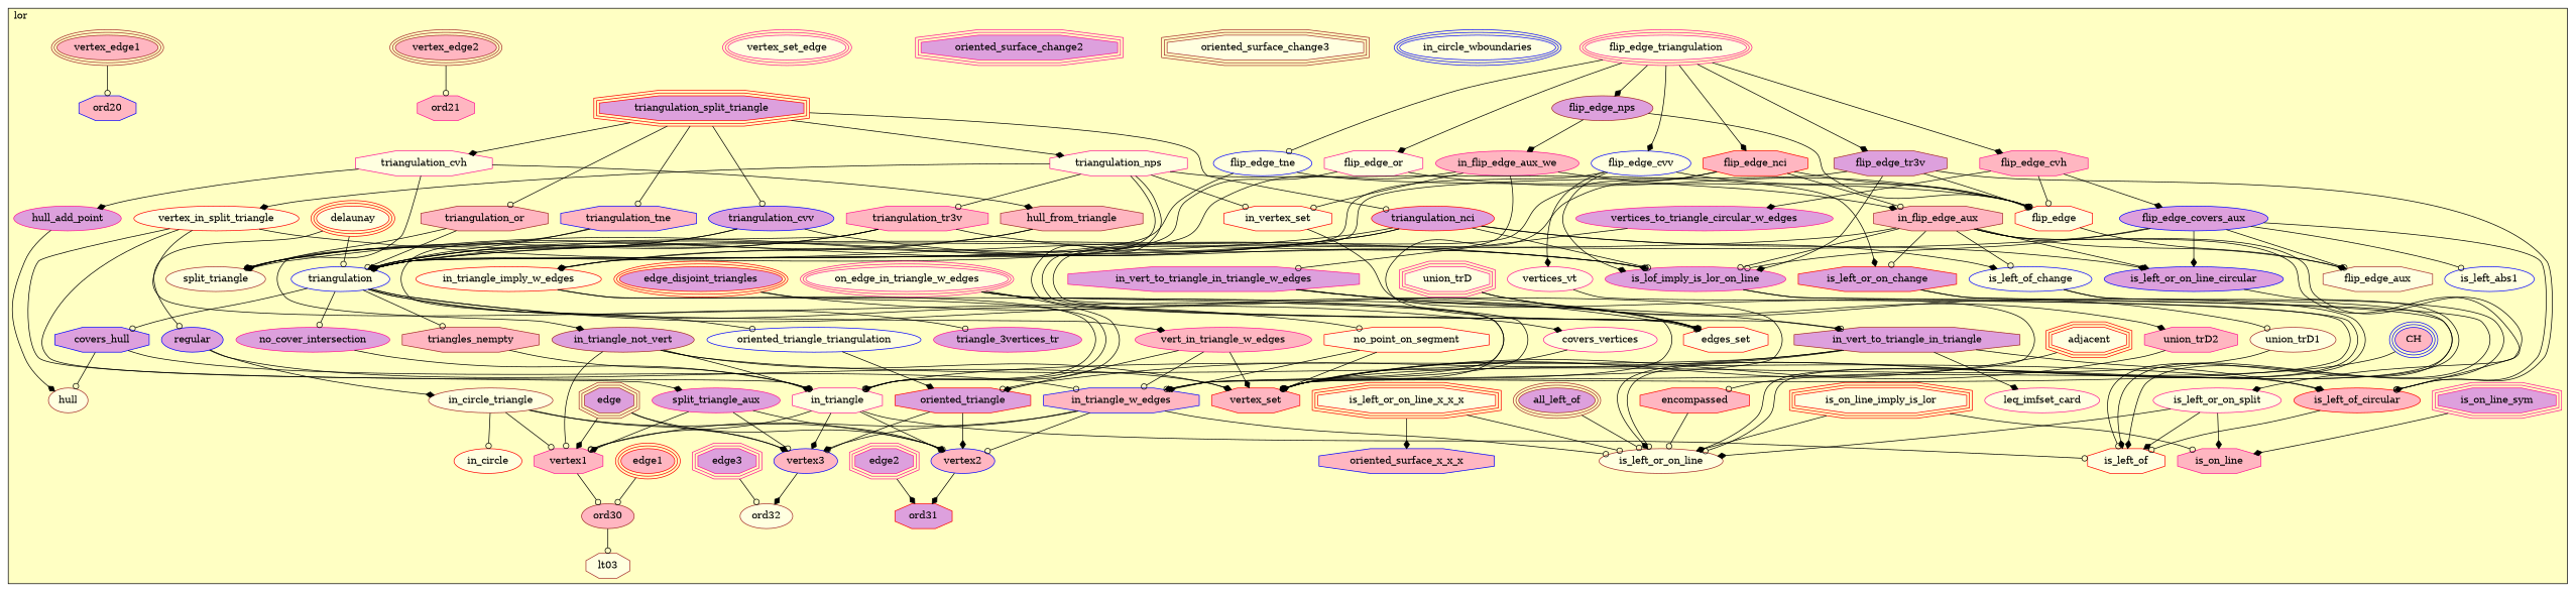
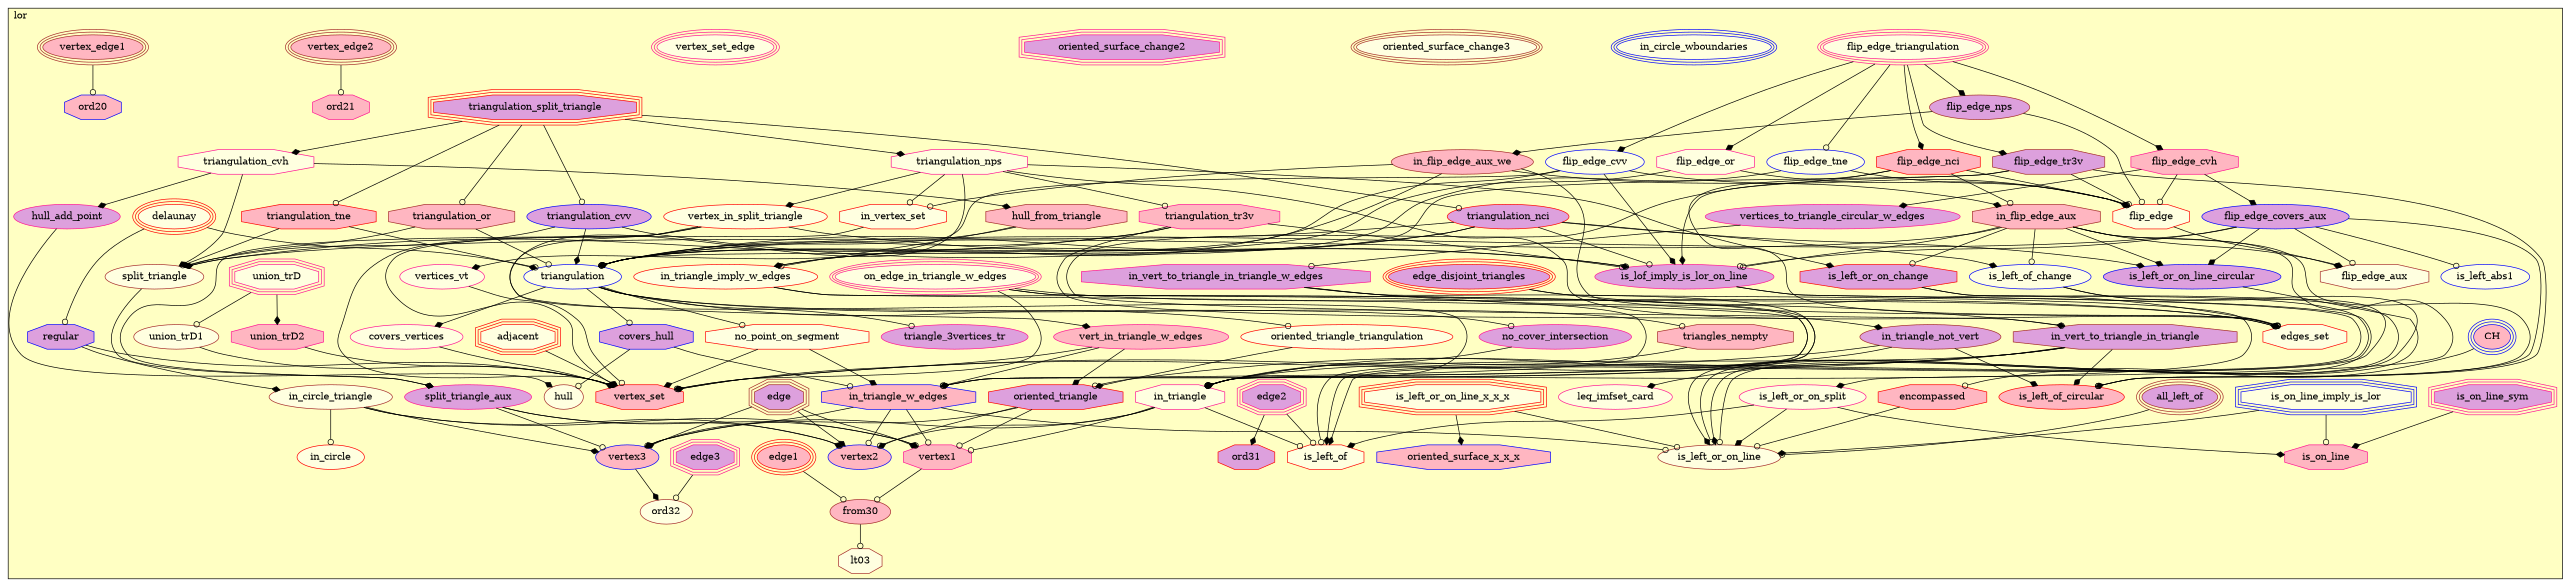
  digraph {
    node [color=deeppink fillcolor=lightyellow shape=ellipse style=filled]
    edge [arrowhead=diamond]
    n1 [label=flip_edge_triangulation peripheries=3]
    n2 [label=flip_edge_or shape=octagon]
    n3 [color=blue label=flip_edge_tne]
    n4 [color=brown fillcolor=plum label=flip_edge_nps]
    n5 [color=red fillcolor=lightpink label=flip_edge_nci shape=octagon]
    n6 [color=blue label=flip_edge_cvv]
    n7 [fillcolor=lightpink label=flip_edge_cvh shape=octagon]
    n8 [color=brown fillcolor=plum label=flip_edge_tr3v shape=octagon]
-   n9 [fillcolor=lightpink label=in_flip_edge_aux_we]
+   n9 [color=brown fillcolor=lightpink label=in_flip_edge_aux_we]
    n10 [color=brown fillcolor=lightpink label=in_flip_edge_aux shape=octagon]
    n11 [label=vertices_vt]
    n12 [color=blue fillcolor=plum label=flip_edge_covers_aux]
-   n13 [color=red label=is_on_line_imply_is_lor peripheries=3 shape=octagon]
+   n13 [color=blue label=is_on_line_imply_is_lor peripheries=3 shape=octagon]
    n14 [color=blue label=is_left_abs1]
    n15 [color=red label=flip_edge shape=octagon]
    n16 [color=brown label=flip_edge_aux shape=octagon]
    n17 [fillcolor=plum label=vertices_to_triangle_circular_w_edges]
    n18 [fillcolor=plum label=in_vert_to_triangle_in_triangle_w_edges shape=octagon]
    n19 [color=brown fillcolor=plum label=in_vert_to_triangle_in_triangle shape=octagon]
    n20 [color=red fillcolor=plum label=triangulation_split_triangle peripheries=3 shape=octagon]
    n21 [color=brown fillcolor=lightpink label=triangulation_or shape=octagon]
-   n22 [color=blue fillcolor=lightpink label=triangulation_tne shape=octagon]
+   n22 [color=red fillcolor=lightpink label=triangulation_tne shape=octagon]
    n23 [color=blue fillcolor=plum label=triangulation_cvv]
    n24 [label=triangulation_cvh shape=octagon]
    n25 [label=triangulation_nps shape=octagon]
    n26 [color=red fillcolor=plum label=triangulation_nci]
    n27 [fillcolor=lightpink label=triangulation_tr3v shape=octagon]
    n28 [color=red label=in_vertex_set shape=octagon]
    n29 [color=brown fillcolor=lightpink label=hull_from_triangle shape=octagon]
    n30 [fillcolor=plum label=hull_add_point]
    n31 [color=red label=vertex_in_split_triangle]
    n32 [color=brown label=split_triangle]
    n33 [fillcolor=plum label=split_triangle_aux]
    n34 [color=red label=delaunay peripheries=3]
    n35 [color=blue label=triangulation]
-   n36 [color=blue label=oriented_triangle_triangulation]
+   n36 [color=red label=oriented_triangle_triangulation]
    n37 [color=red fillcolor=plum label=edge_disjoint_triangles peripheries=3]
    n38 [fillcolor=plum label=triangle_3vertices_tr]
    n39 [color=red label=no_point_on_segment shape=octagon]
-   n40 [color=blue fillcolor=plum label=regular]
+   n40 [color=blue fillcolor=plum label=regular shape=octagon]
    n41 [fillcolor=plum label=no_cover_intersection]
    n42 [color=brown fillcolor=lightpink label=triangles_nempty shape=octagon]
    n43 [label=covers_vertices]
    n44 [color=blue fillcolor=plum label=covers_hull shape=octagon]
    n45 [label=union_trD peripheries=3 shape=octagon]
    n46 [fillcolor=lightpink label=union_trD2 shape=octagon]
    n47 [color=brown label=union_trD1]
    n48 [color=blue fillcolor=lightpink label=CH peripheries=3]
    n49 [color=brown fillcolor=plum label=all_left_of peripheries=3]
    n50 [color=red fillcolor=lightpink label=encompassed shape=octagon]
    n51 [color=brown label=hull]
    n52 [label=on_edge_in_triangle_w_edges peripheries=3]
    n53 [color=brown label=in_circle_triangle]
    n54 [color=blue label=in_circle_wboundaries peripheries=3]
    n55 [color=red label=in_circle]
    n56 [color=red label=adjacent peripheries=3 shape=octagon]
    n57 [color=brown fillcolor=plum label=in_triangle_not_vert]
    n58 [fillcolor=lightpink label=vert_in_triangle_w_edges]
    n59 [color=red label=in_triangle_imply_w_edges]
    n60 [color=blue fillcolor=lightpink label=in_triangle_w_edges shape=octagon]
    n61 [label=in_triangle shape=octagon]
    n62 [fillcolor=plum label=is_lof_imply_is_lor_on_line]
    n63 [color=blue label=is_left_of_change]
    n64 [color=red fillcolor=plum label=is_left_or_on_change shape=octagon]
-   n65 [color=brown label=oriented_surface_change3 peripheries=3 shape=octagon]
+   n65 [color=brown label=oriented_surface_change3 peripheries=3]
    n66 [fillcolor=plum label=oriented_surface_change2 peripheries=3 shape=octagon]
    n67 [label=is_left_or_on_split]
    n68 [fillcolor=plum label=is_on_line_sym peripheries=3 shape=octagon]
    n69 [fillcolor=lightpink label=is_on_line shape=octagon]
    n70 [color=blue fillcolor=plum label=is_left_or_on_line_circular]
    n71 [color=red fillcolor=lightpink label=is_left_of_circular]
    n72 [color=red fillcolor=plum label=oriented_triangle shape=octagon]
    n73 [color=red label=is_left_or_on_line_x_x_x peripheries=3 shape=octagon]
    n74 [color=blue fillcolor=lightpink label=oriented_surface_x_x_x shape=octagon]
    n75 [color=brown label=is_left_or_on_line]
    n76 [color=red label=is_left_of shape=octagon]
    n77 [label=vertex_set_edge peripheries=3]
    n78 [color=red label=edges_set shape=octagon]
    n79 [color=red fillcolor=lightpink label=vertex_set shape=octagon]
    n80 [fillcolor=plum label=edge3 peripheries=3 shape=octagon]
    n81 [fillcolor=plum label=edge2 peripheries=3 shape=octagon]
    n82 [color=red fillcolor=lightpink label=edge1 peripheries=3]
    n83 [color=brown fillcolor=plum label="edge" peripheries=3 shape=octagon]
    n84 [color=brown fillcolor=lightpink label=vertex_edge2 peripheries=3]
    n85 [color=brown fillcolor=lightpink label=vertex_edge1 peripheries=3]
    n86 [color=blue fillcolor=lightpink label=vertex3]
    n87 [color=blue fillcolor=lightpink label=vertex2]
    n88 [fillcolor=lightpink label=vertex1 shape=octagon]
    n89 [fillcolor=lightpink label=ord21 shape=octagon]
    n90 [color=blue fillcolor=lightpink label=ord20 shape=octagon]
    n91 [color=brown label=ord32]
    n92 [color=red fillcolor=plum label=ord31 shape=octagon]
-   n93 [color=brown fillcolor=lightpink label=ord30]
+   n93 [color=brown fillcolor=lightpink label=from30]
    n94 [color=brown label=lt03 shape=octagon]
    n95 [label=leq_imfset_card]
    subgraph cluster_1 {
      fillcolor="#FFFFC3"
      label=lor
      labeljust=l
      style=filled
      n1
      n2
      n3
      n4
      n5
      n6
      n7
      n8
      n9
      n10
      n11
      n12
      n13
      n14
      n15
      n16
      n17
      n18
      n19
      n20
      n21
      n22
      n23
      n24
      n25
      n26
      n27
      n28
      n29
      n30
      n31
      n32
      n33
      n34
      n35
      n36
      n37
      n38
      n39
      n40
      n41
      n42
      n43
      n44
      n45
      n46
      n47
      n48
      n49
      n50
      n51
      n52
      n53
      n54
      n55
      n56
      n57
      n58
      n59
      n60
      n61
      n62
      n63
      n64
      n65
      n66
      n67
      n68
      n69
      n70
      n71
      n72
      n73
      n74
      n75
      n76
      n77
      n78
      n79
      n80
      n81
      n82
      n83
      n84
      n85
      n86
      n87
      n88
      n89
      n90
      n91
      n92
      n93
      n94
      n95
    }
    n1 -> n2
    n1 -> n3 [arrowhead=odot]
    n1 -> n4
    n1 -> n5
    n1 -> n6
    n1 -> n7
    n1 -> n8
    n2 -> n15 [arrowhead=odot]
    n2 -> n35 [arrowhead=odot]
    n3 -> n15 [arrowhead=odot]
    n3 -> n35
    n4 -> n9
    n4 -> n15 [arrowhead=odot]
    n5 -> n10 [arrowhead=odot]
    n5 -> n15
    n5 -> n19
    n5 -> n78
    n6 -> n11
    n6 -> n15
    n6 -> n35 [arrowhead=odot]
    n6 -> n62
    n7 -> n12
    n7 -> n15 [arrowhead=odot]
    n7 -> n17
    n8 -> n15 [arrowhead=odot]
    n8 -> n35 [arrowhead=odot]
    n8 -> n62
    n8 -> n71 [arrowhead=odot]
    n9 -> n10
    n9 -> n28 [arrowhead=odot]
    n9 -> n59
    n9 -> n78 [arrowhead=odot]
    n10 -> n16
    n10 -> n35
    n10 -> n62 [arrowhead=odot]
    n10 -> n63 [arrowhead=odot]
    n10 -> n64 [arrowhead=odot]
    n10 -> n67
    n10 -> n70
    n10 -> n71
    n11 -> n79 [arrowhead=odot]
    n12 -> n14 [arrowhead=odot]
    n12 -> n16 [arrowhead=odot]
    n12 -> n35
    n12 -> n62 [arrowhead=odot]
    n12 -> n70
    n12 -> n71 [arrowhead=odot]
    n13 -> n69 [arrowhead=odot]
    n13 -> n75
    n15 -> n16
    n17 -> n18 [arrowhead=odot]
    n18 -> n19 [arrowhead=odot]
    n18 -> n60 [arrowhead=odot]
    n18 -> n78
    n19 -> n61 [arrowhead=odot]
    n19 -> n71
    n19 -> n72 [arrowhead=odot]
    n19 -> n79 [arrowhead=odot]
    n19 -> n95
    n20 -> n21 [arrowhead=odot]
    n20 -> n22 [arrowhead=odot]
    n20 -> n23 [arrowhead=odot]
    n20 -> n24
    n20 -> n25
    n20 -> n26 [arrowhead=odot]
    n21 -> n32
    n21 -> n35 [arrowhead=odot]
    n22 -> n32 [arrowhead=odot]
    n22 -> n35
    n23 -> n32
    n23 -> n35
    n23 -> n62
    n24 -> n29
    n24 -> n30
    n24 -> n32
    n25 -> n27 [arrowhead=odot]
    n25 -> n28 [arrowhead=odot]
    n25 -> n31
    n25 -> n58
    n25 -> n64
    n25 -> n78 [arrowhead=odot]
    n26 -> n32
    n26 -> n35
    n26 -> n59
    n26 -> n62 [arrowhead=odot]
    n26 -> n63
    n26 -> n70
    n27 -> n32
    n27 -> n35
    n27 -> n57
    n27 -> n62 [arrowhead=odot]
    n28 -> n79 [arrowhead=odot]
    n29 -> n35
    n29 -> n59 [arrowhead=odot]
    n30 -> n51
    n31 -> n33
    n31 -> n61
    n31 -> n62 [arrowhead=odot]
    n31 -> n79
+   n32 -> n33
    n33 -> n86 [arrowhead=odot]
    n33 -> n87
    n33 -> n88
    n34 -> n35 [arrowhead=odot]
    n34 -> n40 [arrowhead=odot]
    n35 -> n36 [arrowhead=odot]
    n35 -> n38 [arrowhead=odot]
    n35 -> n39 [arrowhead=odot]
    n35 -> n41 [arrowhead=odot]
    n35 -> n42 [arrowhead=odot]
    n35 -> n43
    n35 -> n44 [arrowhead=odot]
    n36 -> n72
    n37 -> n61 [arrowhead=odot]
    n37 -> n78 [arrowhead=odot]
    n39 -> n60
    n39 -> n79
    n40 -> n53
    n40 -> n79
    n41 -> n61 [arrowhead=odot]
    n42 -> n61 [arrowhead=odot]
    n43 -> n79
    n44 -> n51 [arrowhead=odot]
    n44 -> n60 [arrowhead=odot]
    n45 -> n46
    n45 -> n47 [arrowhead=odot]
    n46 -> n79
    n47 -> n79
    n48 -> n50 [arrowhead=odot]
    n49 -> n75 [arrowhead=odot]
    n50 -> n75 [arrowhead=odot]
    n52 -> n60
    n52 -> n61
    n52 -> n78 [arrowhead=odot]
    n52 -> n79 [arrowhead=odot]
    n53 -> n55 [arrowhead=odot]
    n53 -> n86
    n53 -> n87 [arrowhead=odot]
    n53 -> n88 [arrowhead=odot]
    n56 -> n79
    n57 -> n61
    n57 -> n71
    n57 -> n79
    n58 -> n60 [arrowhead=odot]
    n58 -> n72
    n58 -> n79
    n59 -> n60
    n59 -> n61 [arrowhead=odot]
    n60 -> n75 [arrowhead=odot]
    n60 -> n86
    n60 -> n87 [arrowhead=odot]
    n60 -> n88 [arrowhead=odot]
    n61 -> n76 [arrowhead=odot]
    n61 -> n86
    n61 -> n87 [arrowhead=odot]
    n61 -> n88 [arrowhead=odot]
    n62 -> n75
    n62 -> n76 [arrowhead=odot]
    n63 -> n75
    n63 -> n76
    n64 -> n75 [arrowhead=odot]
    n64 -> n76
    n67 -> n69
    n67 -> n75
    n67 -> n76
    n68 -> n69
    n70 -> n75 [arrowhead=odot]
-   n71 -> n76 [arrowhead=odot]
+   n81 -> n76 [arrowhead=odot]
    n72 -> n86 [arrowhead=odot]
    n72 -> n87
-   n57 -> n88 [arrowhead=odot]
+   n72 -> n88 [arrowhead=odot]
    n73 -> n74
    n73 -> n75 [arrowhead=odot]
    n80 -> n91 [arrowhead=odot]
    n81 -> n92
    n82 -> n93 [arrowhead=odot]
    n83 -> n86
    n83 -> n87
    n83 -> n88
    n84 -> n89 [arrowhead=odot]
    n85 -> n90 [arrowhead=odot]
    n86 -> n91
-   n87 -> n92
    n88 -> n93 [arrowhead=odot]
    n93 -> n94 [arrowhead=odot]
  }
